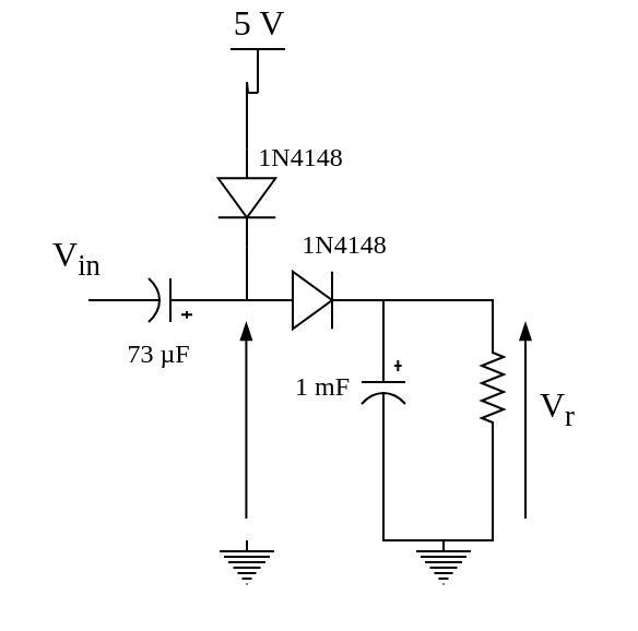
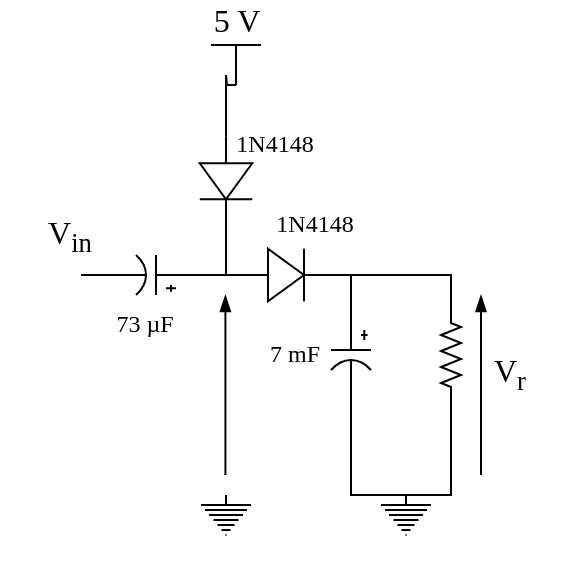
  <mxCell id="0" />
  <mxCell id="1" parent="0" />
  <mxCell id="2" style="edgeStyle=orthogonalEdgeStyle;rounded=0;orthogonalLoop=1;jettySize=auto;html=1;exitX=1;exitY=0.5;exitDx=0;exitDy=0;entryX=1;entryY=0.5;entryDx=0;entryDy=0;entryPerimeter=0;fontFamily=Charter;fontSize=16;endArrow=none;endFill=0;" parent="1" target="5" edge="1"><mxGeometry relative="1" as="geometry"><mxPoint x="40" y="135" as="sourcePoint" /></mxGeometry></mxCell>
  <mxCell id="3" style="edgeStyle=orthogonalEdgeStyle;rounded=0;orthogonalLoop=1;jettySize=auto;html=1;exitX=1;exitY=0.5;exitDx=0;exitDy=0;exitPerimeter=0;entryX=0.5;entryY=0;entryDx=0;entryDy=0;entryPerimeter=0;fontFamily=Charter;fontSize=16;endArrow=none;endFill=0;" parent="1" source="4" target="14" edge="1"><mxGeometry relative="1" as="geometry"><Array as="points"><mxPoint x="225" y="245" /></Array></mxGeometry></mxCell>
  <mxCell id="4" value="" style="pointerEvents=1;verticalLabelPosition=bottom;shadow=0;dashed=0;align=center;html=1;verticalAlign=top;shape=mxgraph.electrical.resistors.resistor_2;rotation=90;" parent="1" vertex="1"><mxGeometry x="200" y="170" width="50" height="10" as="geometry" /></mxCell>
  <mxCell id="5" value="" style="pointerEvents=1;verticalLabelPosition=bottom;shadow=0;dashed=0;align=center;html=1;verticalAlign=top;shape=mxgraph.electrical.capacitors.capacitor_3;rotation=-180;" parent="1" vertex="1"><mxGeometry x="50" y="125" width="50" height="20" as="geometry" /></mxCell>
  <mxCell id="6" style="edgeStyle=orthogonalEdgeStyle;rounded=0;orthogonalLoop=1;jettySize=auto;html=1;exitX=1;exitY=0.5;exitDx=0;exitDy=0;exitPerimeter=0;entryX=0.5;entryY=0;entryDx=0;entryDy=0;entryPerimeter=0;fontFamily=Charter;fontSize=16;endArrow=none;endFill=0;" parent="1" source="7" target="14" edge="1"><mxGeometry relative="1" as="geometry"><Array as="points"><mxPoint x="175" y="245" /></Array></mxGeometry></mxCell>
  <mxCell id="7" value="" style="pointerEvents=1;verticalLabelPosition=bottom;shadow=0;dashed=0;align=center;html=1;verticalAlign=top;shape=mxgraph.electrical.capacitors.capacitor_3;rotation=90;" parent="1" vertex="1"><mxGeometry x="150" y="165" width="50" height="20" as="geometry" /></mxCell>
  <mxCell id="8" style="edgeStyle=orthogonalEdgeStyle;rounded=0;orthogonalLoop=1;jettySize=auto;html=1;exitX=1;exitY=0.5;exitDx=0;exitDy=0;exitPerimeter=0;entryX=0;entryY=0.5;entryDx=0;entryDy=0;entryPerimeter=0;fontFamily=Charter;fontSize=16;endArrow=none;endFill=0;" parent="1" source="9" target="5" edge="1"><mxGeometry relative="1" as="geometry"><Array as="points"><mxPoint x="113" y="135" /></Array></mxGeometry></mxCell>
  <mxCell id="9" value="" style="pointerEvents=1;verticalLabelPosition=bottom;shadow=0;dashed=0;align=center;html=1;verticalAlign=top;shape=mxgraph.electrical.diodes.diode;fontFamily=Charter;fontSize=16;rotation=90;" parent="1" vertex="1"><mxGeometry x="90" y="75" width="45" height="26.25" as="geometry" /></mxCell>
  <mxCell id="10" style="edgeStyle=orthogonalEdgeStyle;rounded=0;orthogonalLoop=1;jettySize=auto;html=1;exitX=0;exitY=0.5;exitDx=0;exitDy=0;exitPerimeter=0;fontFamily=Charter;fontSize=16;endArrow=none;endFill=0;" parent="1" source="13" edge="1"><mxGeometry relative="1" as="geometry"><mxPoint x="100" y="134.889" as="targetPoint" /></mxGeometry></mxCell>
  <mxCell id="11" style="edgeStyle=orthogonalEdgeStyle;rounded=0;orthogonalLoop=1;jettySize=auto;html=1;exitX=1;exitY=0.5;exitDx=0;exitDy=0;exitPerimeter=0;entryX=0;entryY=0.5;entryDx=0;entryDy=0;entryPerimeter=0;fontFamily=Charter;fontSize=16;endArrow=none;endFill=0;" parent="1" source="13" target="7" edge="1"><mxGeometry relative="1" as="geometry" /></mxCell>
  <mxCell id="12" style="edgeStyle=orthogonalEdgeStyle;rounded=0;orthogonalLoop=1;jettySize=auto;html=1;exitX=1;exitY=0.5;exitDx=0;exitDy=0;exitPerimeter=0;entryX=0;entryY=0.5;entryDx=0;entryDy=0;entryPerimeter=0;fontFamily=Charter;fontSize=16;endArrow=none;endFill=0;" parent="1" source="13" target="4" edge="1"><mxGeometry relative="1" as="geometry"><Array as="points"><mxPoint x="225" y="135" /></Array></mxGeometry></mxCell>
  <mxCell id="13" value="" style="pointerEvents=1;verticalLabelPosition=bottom;shadow=0;dashed=0;align=center;html=1;verticalAlign=top;shape=mxgraph.electrical.diodes.diode;fontFamily=Charter;fontSize=16;rotation=0;" parent="1" vertex="1"><mxGeometry x="120" y="121.88" width="45" height="26.25" as="geometry" /></mxCell>
  <mxCell id="14" value="" style="pointerEvents=1;verticalLabelPosition=bottom;shadow=0;dashed=0;align=center;html=1;verticalAlign=top;shape=mxgraph.electrical.signal_sources.protective_earth;fontFamily=Charter;fontSize=16;" parent="1" vertex="1"><mxGeometry x="190" y="245" width="25" height="20" as="geometry" /></mxCell>
  <mxCell id="15" value="5 V" style="verticalLabelPosition=top;verticalAlign=bottom;shape=mxgraph.electrical.signal_sources.vdd;shadow=0;dashed=0;align=center;strokeWidth=1;fontSize=16;html=1;flipV=1;fontFamily=Charter;" parent="1" vertex="1"><mxGeometry x="105" y="20" width="25" height="20" as="geometry" /></mxCell>
  <mxCell id="16" value="" style="edgeStyle=orthogonalEdgeStyle;rounded=0;orthogonalLoop=1;jettySize=auto;html=1;exitX=0;exitY=0.5;exitDx=0;exitDy=0;exitPerimeter=0;entryX=0.5;entryY=0;entryDx=0;entryDy=0;entryPerimeter=0;fontFamily=Charter;fontSize=16;endArrow=none;endFill=0;" parent="1" source="9" target="15" edge="1"><mxGeometry relative="1" as="geometry"><mxPoint x="112.5" y="65.625" as="sourcePoint" /><mxPoint x="-115" y="45" as="targetPoint" /><Array as="points"><mxPoint x="112" y="35" /><mxPoint x="113" y="55" /></Array></mxGeometry></mxCell>
  <mxCell id="17" value="" style="endArrow=blockThin;html=1;rounded=0;fontFamily=Charter;fontSize=12;endFill=1;" parent="1" edge="1"><mxGeometry width="50" height="50" relative="1" as="geometry"><mxPoint x="240" y="235" as="sourcePoint" /><mxPoint x="240" y="145" as="targetPoint" /></mxGeometry></mxCell>
  <mxCell id="18" value="V&lt;sub&gt;r&lt;/sub&gt;" style="text;html=1;strokeColor=none;fillColor=none;align=center;verticalAlign=middle;whiteSpace=wrap;rounded=0;fontFamily=Charter;fontSize=16;" parent="1" vertex="1"><mxGeometry x="240" y="170" width="30" height="30" as="geometry" /></mxCell>
  <mxCell id="19" value="73 µF" style="text;html=1;strokeColor=none;fillColor=none;align=center;verticalAlign=middle;whiteSpace=wrap;rounded=0;fontFamily=Charter;fontSize=12;" parent="1" vertex="1"><mxGeometry x="55" y="145" width="35" height="30" as="geometry" /></mxCell>
- <mxCell id="20" value="1 mF" style="text;html=1;strokeColor=none;fillColor=none;align=center;verticalAlign=middle;whiteSpace=wrap;rounded=0;fontFamily=Charter;fontSize=12;" parent="1" vertex="1"><mxGeometry x="130" y="160" width="35" height="30" as="geometry" /></mxCell>
+ <mxCell id="20" value="7 mF" style="text;html=1;strokeColor=none;fillColor=none;align=center;verticalAlign=middle;whiteSpace=wrap;rounded=0;fontFamily=Charter;fontSize=12;" parent="1" vertex="1"><mxGeometry x="130" y="160" width="35" height="30" as="geometry" /></mxCell>
  <mxCell id="21" value="1N4148" style="text;html=1;strokeColor=none;fillColor=none;align=center;verticalAlign=middle;whiteSpace=wrap;rounded=0;fontFamily=Charter;fontSize=12;" parent="1" vertex="1"><mxGeometry x="115" y="55" width="45" height="30" as="geometry" /></mxCell>
  <mxCell id="22" value="1N4148" style="text;html=1;strokeColor=none;fillColor=none;align=center;verticalAlign=middle;whiteSpace=wrap;rounded=0;fontFamily=Charter;fontSize=12;" parent="1" vertex="1"><mxGeometry x="135" y="95" width="45" height="30" as="geometry" /></mxCell>
  <mxCell id="23" value="V&lt;sub&gt;in&lt;/sub&gt;" style="text;html=1;strokeColor=none;fillColor=none;align=center;verticalAlign=middle;whiteSpace=wrap;rounded=0;fontFamily=Charter;fontSize=16;" vertex="1" parent="1"><mxGeometry x="20" y="101.25" width="30" height="30" as="geometry" /></mxCell>
  <mxCell id="24" value="" style="endArrow=blockThin;html=1;rounded=0;fontFamily=Charter;fontSize=12;endFill=1;" edge="1" parent="1"><mxGeometry width="50" height="50" relative="1" as="geometry"><mxPoint x="112.21" y="235" as="sourcePoint" /><mxPoint x="112.21" y="145" as="targetPoint" /></mxGeometry></mxCell>
  <mxCell id="25" value="" style="pointerEvents=1;verticalLabelPosition=bottom;shadow=0;dashed=0;align=center;html=1;verticalAlign=top;shape=mxgraph.electrical.signal_sources.protective_earth;fontFamily=Charter;fontSize=16;" vertex="1" parent="1"><mxGeometry x="100" y="245" width="25" height="20" as="geometry" /></mxCell>
